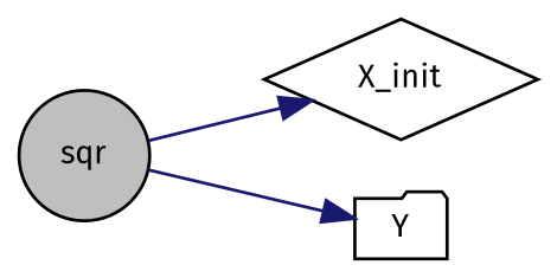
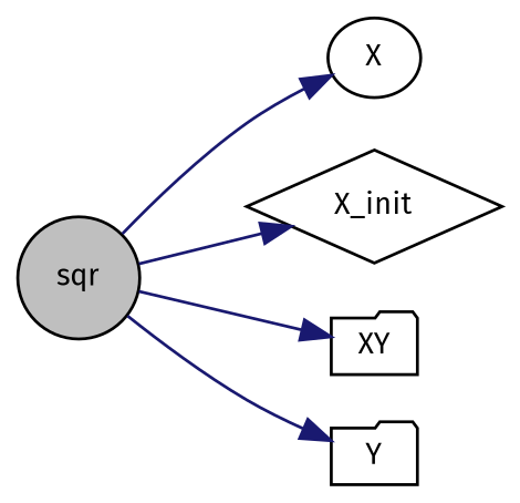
  digraph {
    fontname="Fira Sans"
    rankdir=LR
    node [color=black fillcolor=white fontname="Fira Sans" fontsize=10 shape=folder style=filled]
    edge [color=midnightblue fontname="Fira Sans" fontsize=10 labelfontname=Helvetica labelfontsize=10 style=solid]
    n1 [fillcolor=grey75 fontcolor=black height=0.2 label=sqr shape=circle width=0.4]
+   n2 [height=0.2 label=X shape=ellipse width=0.4]
    n3 [height=0.2 label=X_init shape=diamond width=0.4]
+   n4 [height=0.2 label=XY width=0.4]
    n5 [height=0.2 label=Y width=0.4]
+   n1 -> n2
    n1 -> n3
+   n1 -> n4
    n1 -> n5
  }
